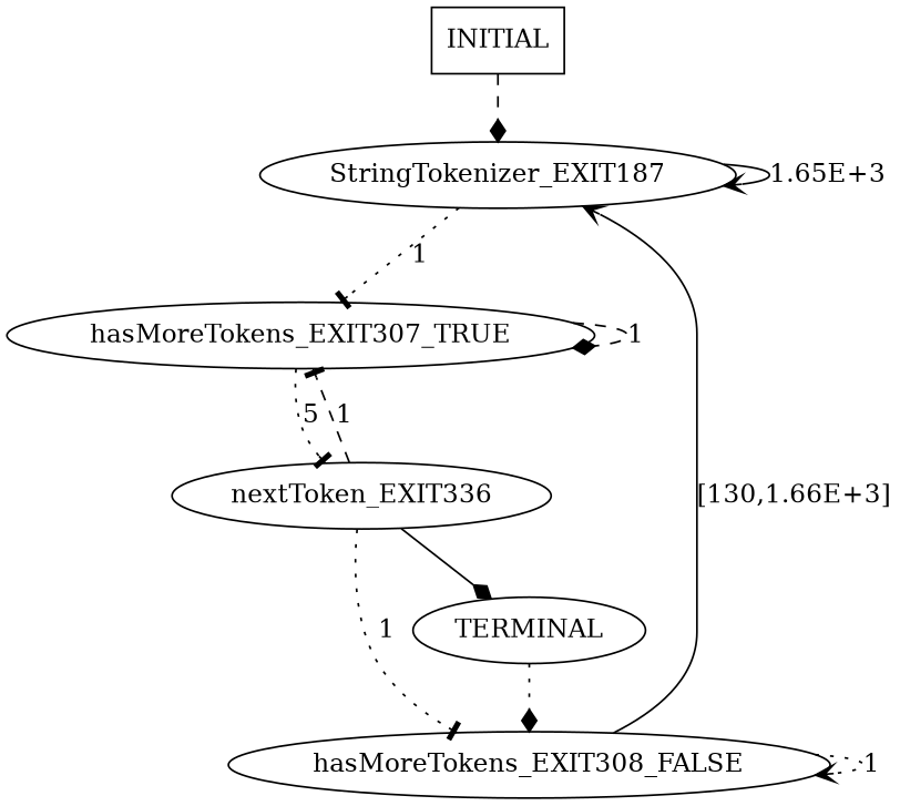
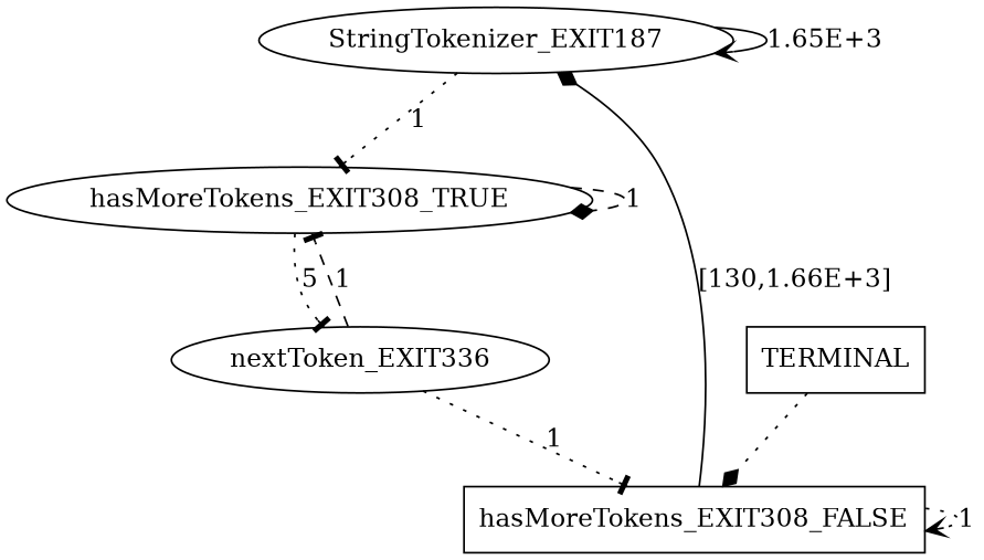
  digraph {
    node [shape=ellipse]
    edge [arrowhead=diamond style=dotted]
    n1 [label=StringTokenizer_EXIT187]
-   n2 [label=hasMoreTokens_EXIT307_TRUE]
+   n2 [label=hasMoreTokens_EXIT308_TRUE]
    n3 [label=nextToken_EXIT336]
-   n4 [label=hasMoreTokens_EXIT308_FALSE]
-   n5 [label=TERMINAL]
-   n6 [label=INITIAL shape=box]
+   n4 [label=hasMoreTokens_EXIT308_FALSE shape=box]
+   n5 [label=TERMINAL shape=box]
    n1 -> n1 [arrowhead=vee label="1.65E+3" style=solid]
    n1 -> n2 [arrowhead=tee label=1]
    n2 -> n2 [label=1 style=dashed]
    n2 -> n3 [arrowhead=tee label=5]
    n3 -> n2 [arrowhead=tee label=1 style=dashed]
    n3 -> n4 [arrowhead=tee label=1]
-   n3 -> n5 [style=solid]
-   n4 -> n1 [arrowhead=vee label="[130,1.66E+3]" style=solid]
+   n4 -> n1 [label="[130,1.66E+3]" style=solid]
    n4 -> n4 [arrowhead=vee label=1]
    n5 -> n4
-   n6 -> n1 [style=dashed]
  }
